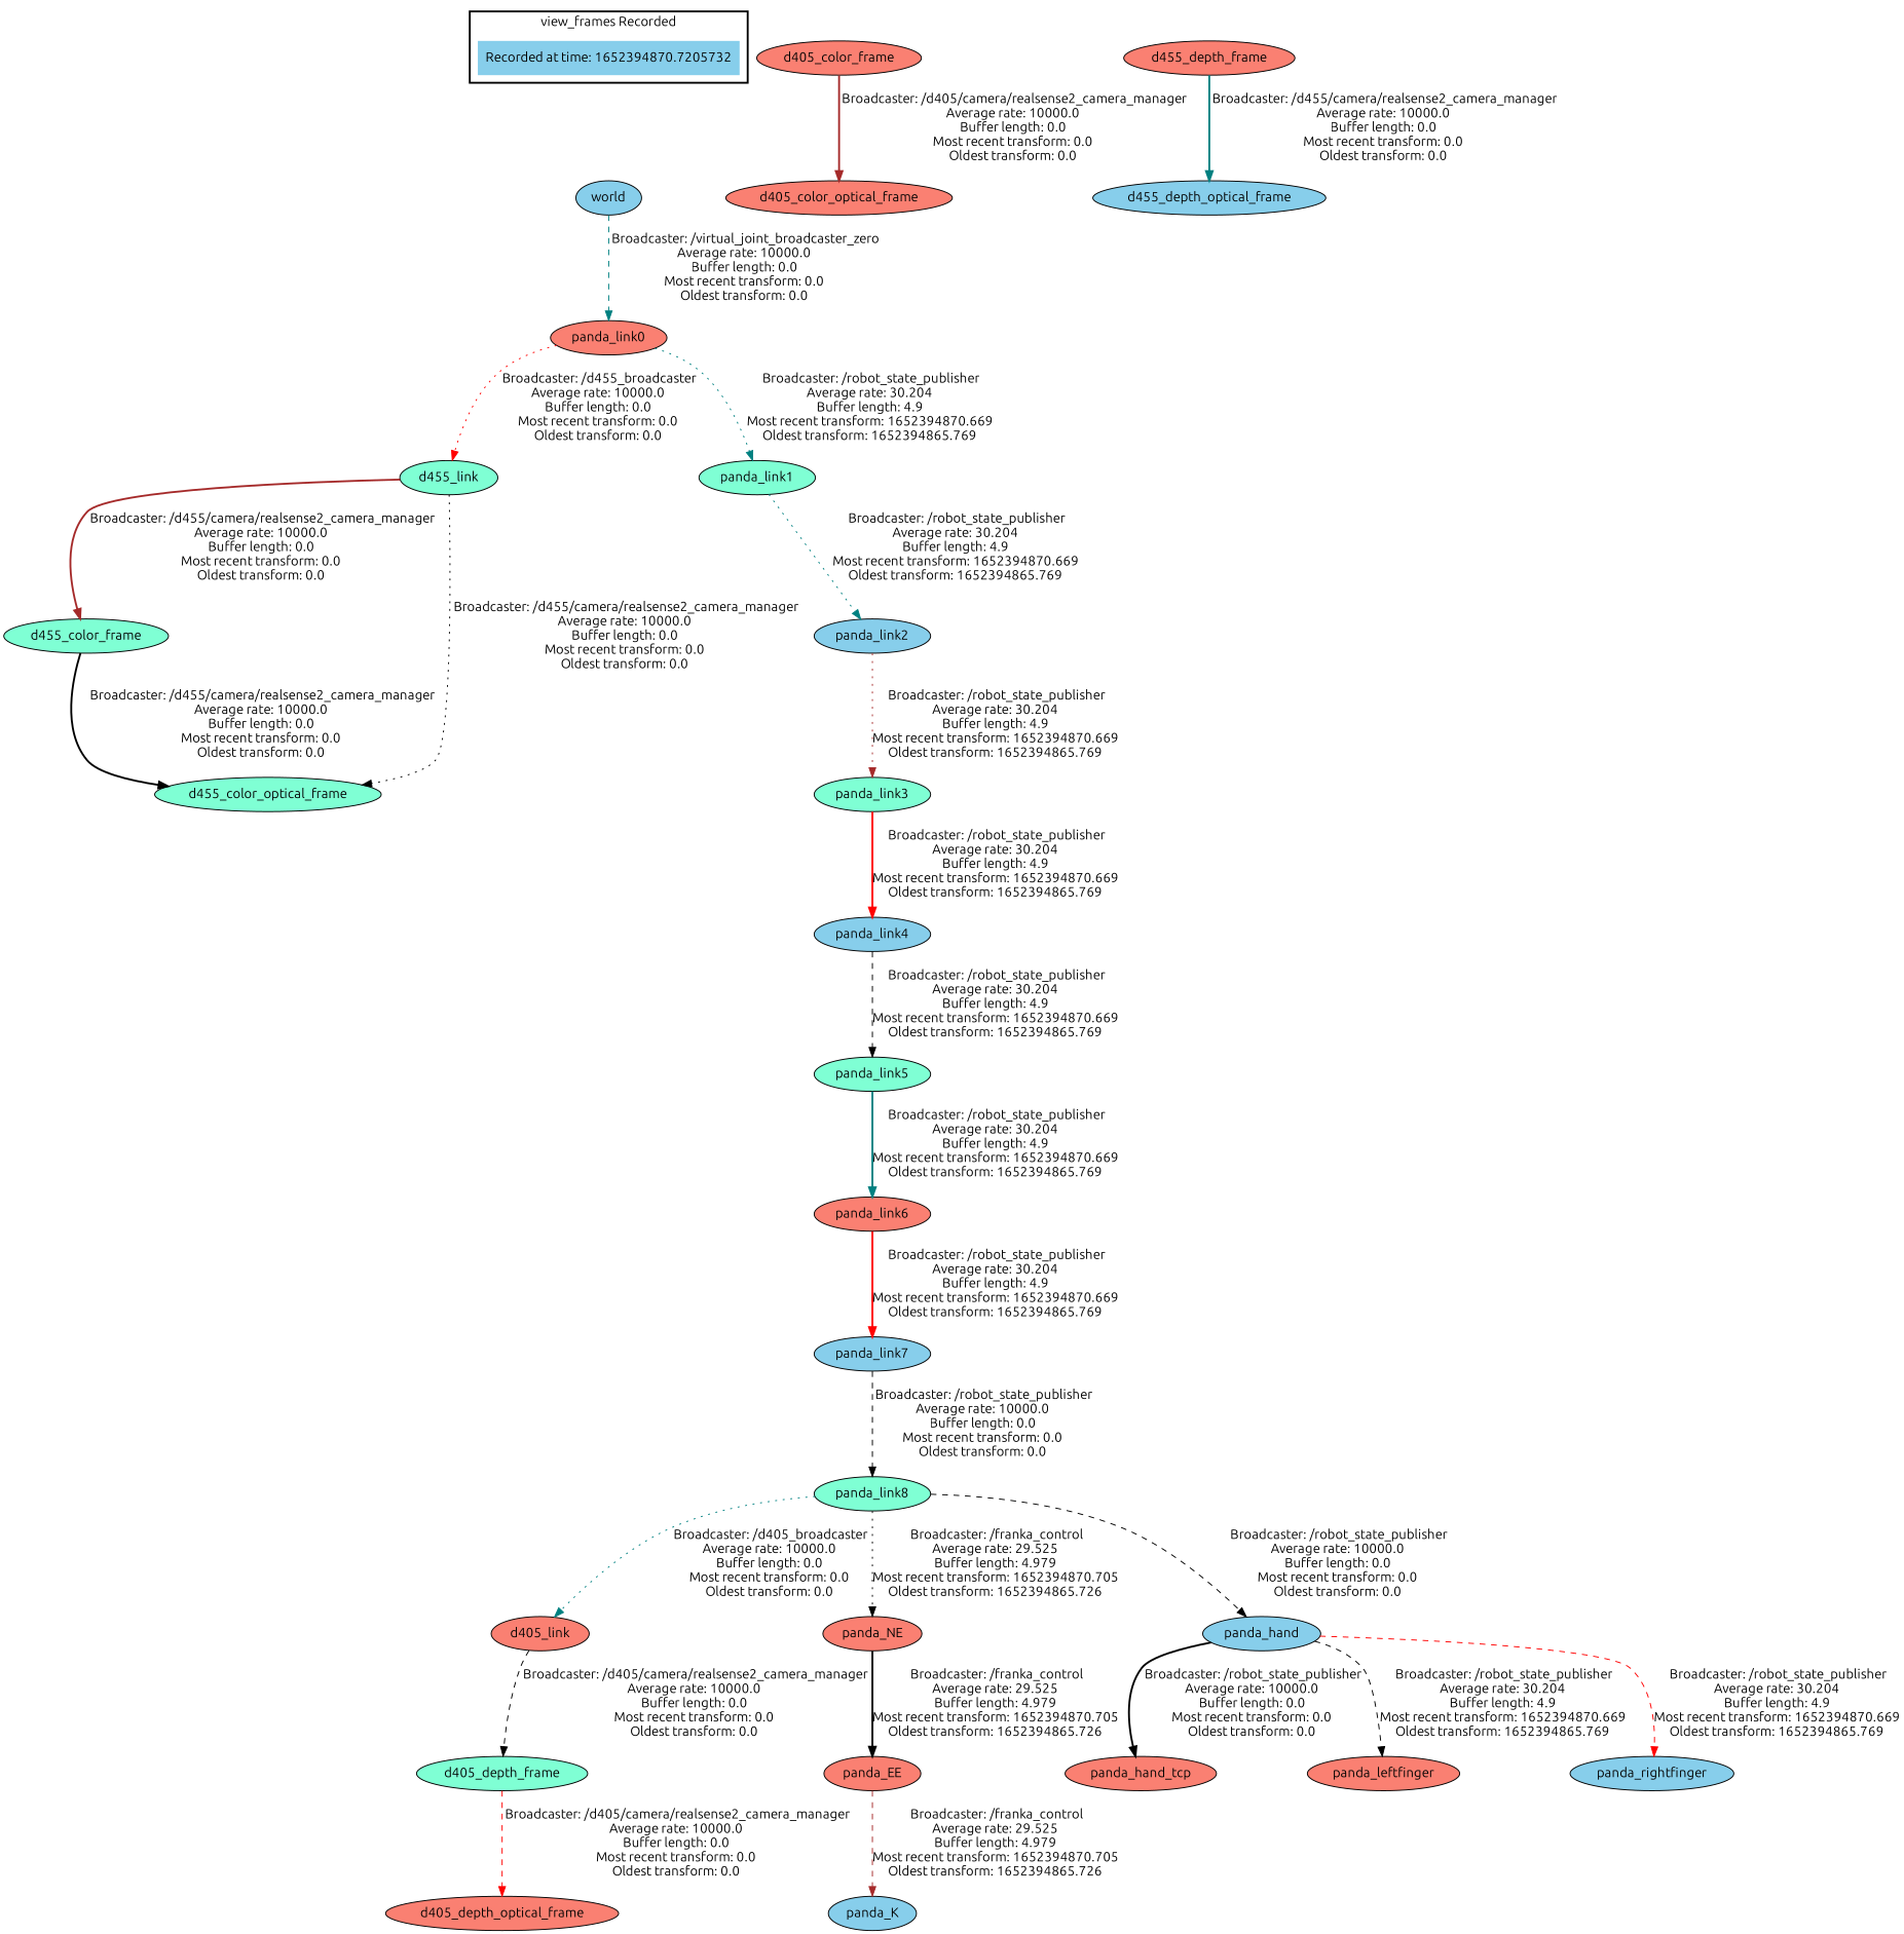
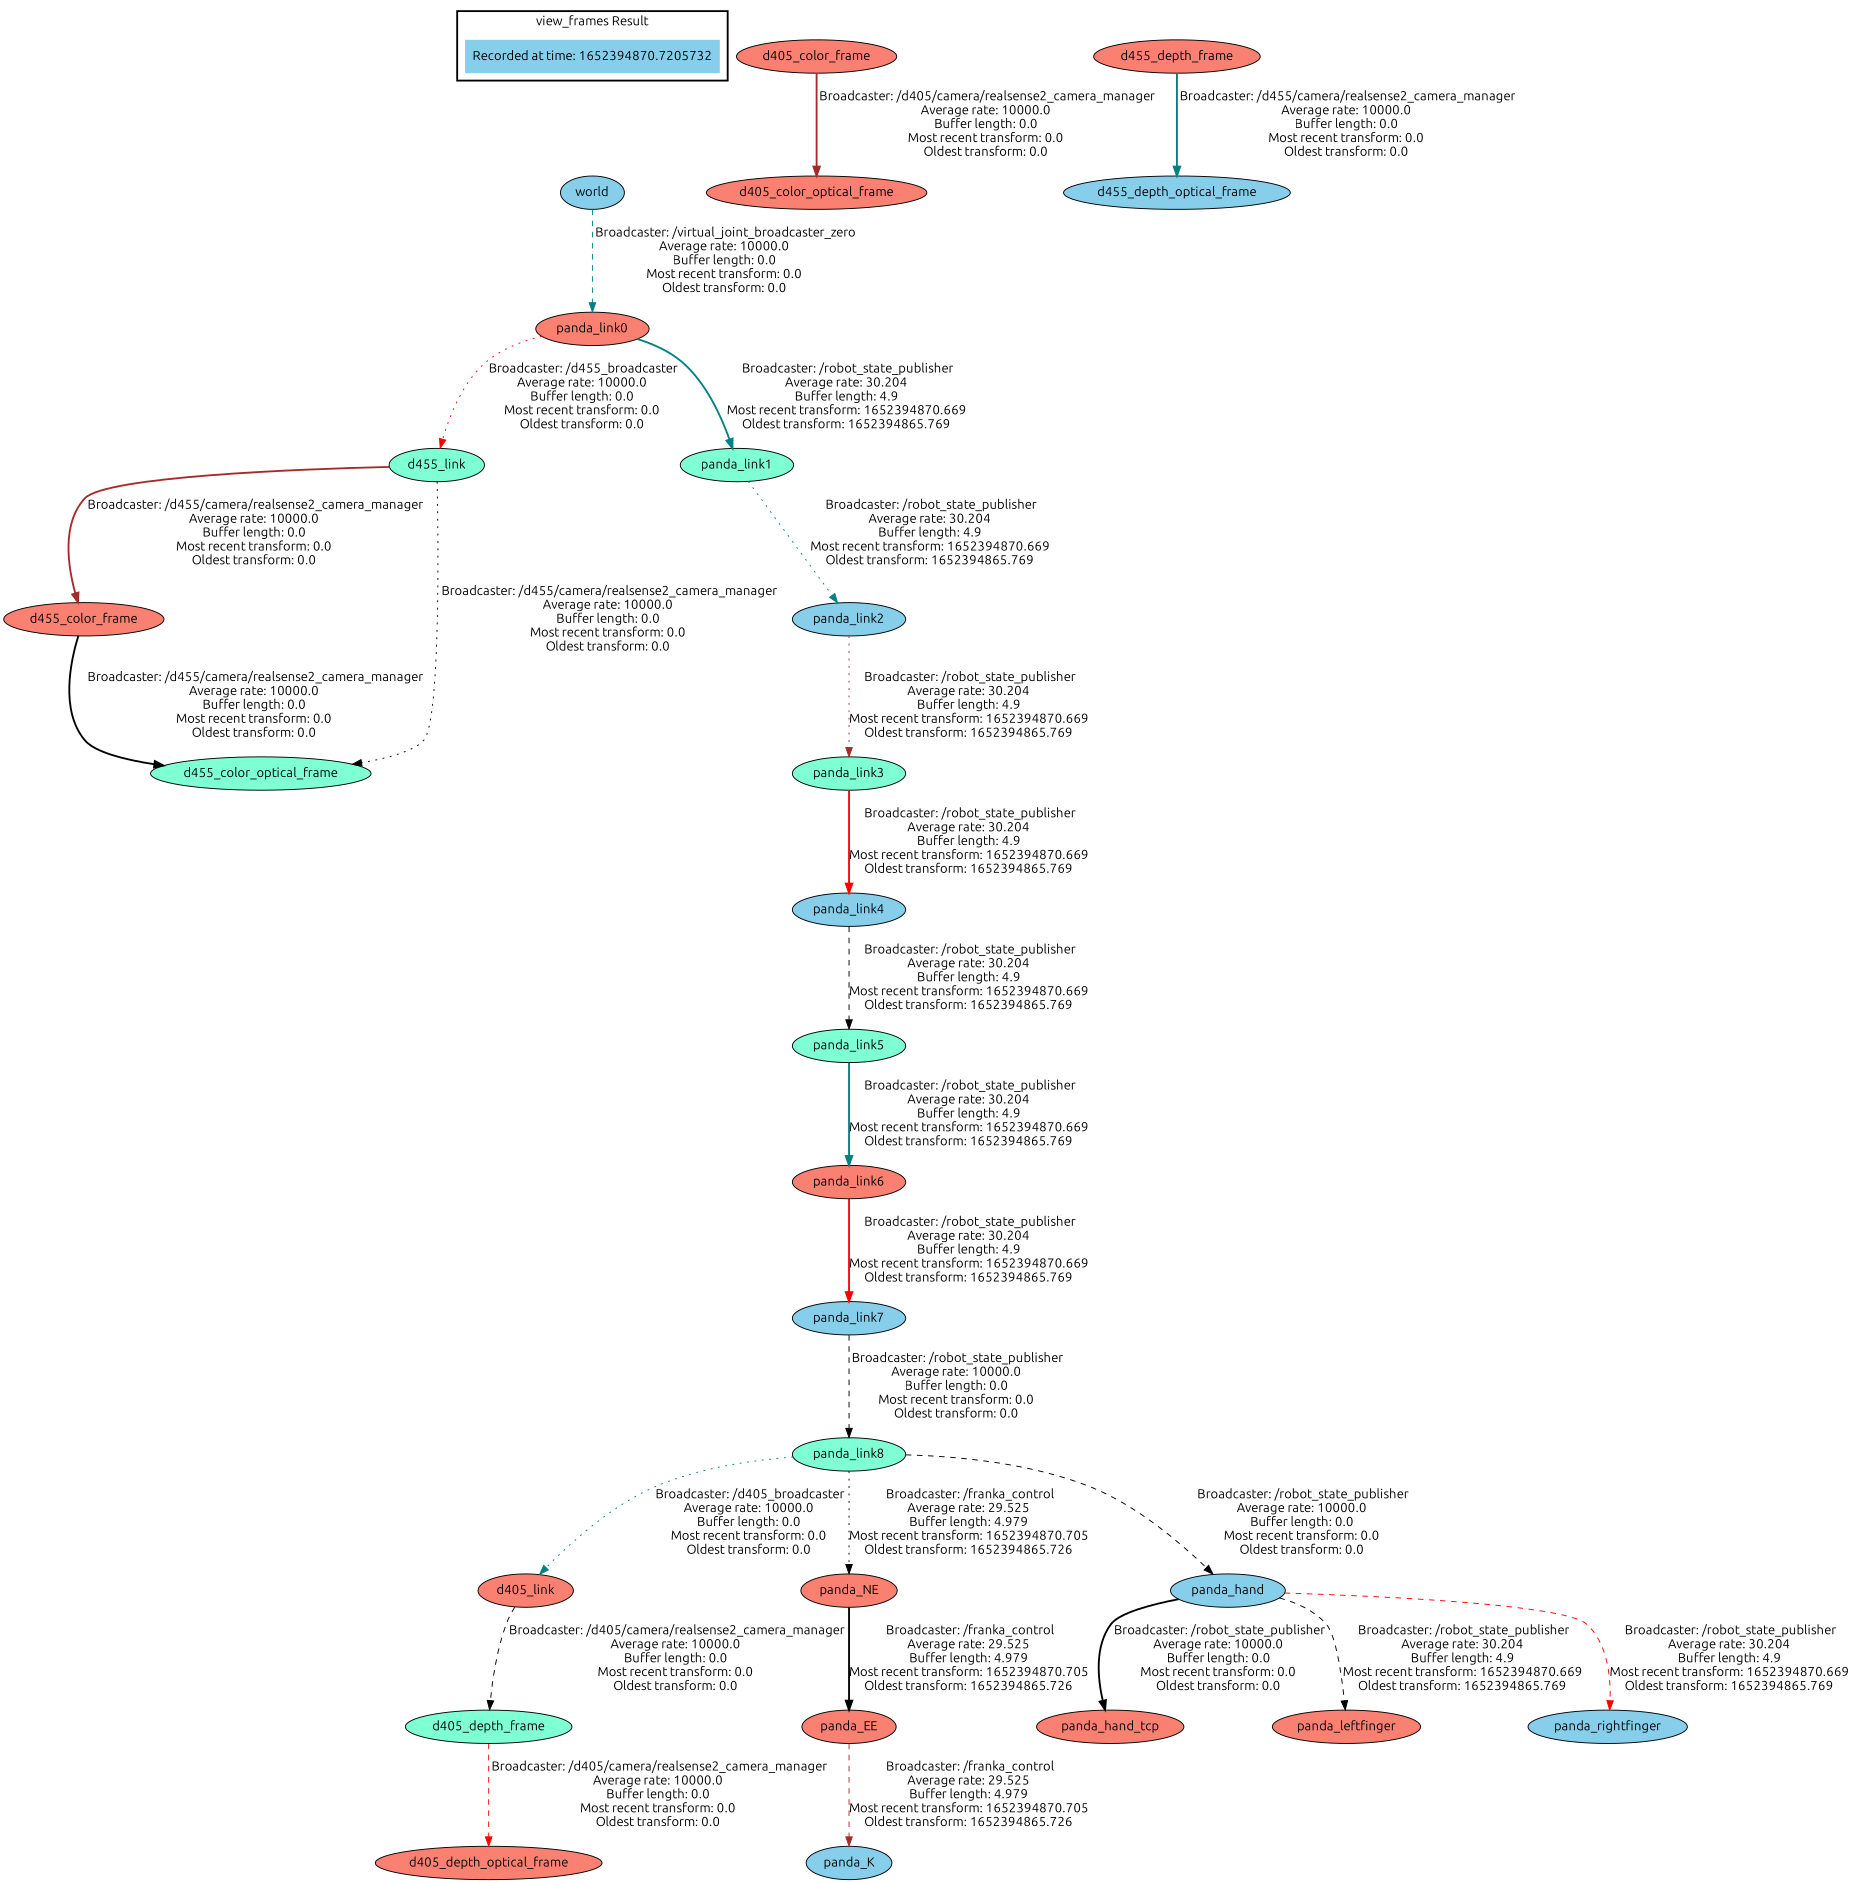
  digraph {
    fontname=Ubuntu
    node [fillcolor=salmon fontname=Ubuntu style=filled]
    edge [fontname=Ubuntu style=bold color=black]
    "Recorded at time: 1652394870.7205732" [fillcolor=skyblue shape=plaintext]
    world [fillcolor=skyblue]
    panda_link8 [fillcolor=aquamarine]
    d405_link
    panda_NE
    panda_hand [fillcolor=skyblue]
    d405_depth_frame [fillcolor=aquamarine]
    panda_EE
    panda_hand_tcp
    panda_leftfinger
    panda_rightfinger [fillcolor=skyblue]
    d405_depth_optical_frame
    d405_color_frame
    d405_color_optical_frame
    panda_link7 [fillcolor=skyblue]
    panda_link0
    d455_link [fillcolor=aquamarine]
    panda_link1 [fillcolor=aquamarine]
-   d455_color_frame [fillcolor=aquamarine]
+   d455_color_frame
    d455_color_optical_frame [fillcolor=aquamarine]
    panda_link2 [fillcolor=skyblue]
    panda_K [fillcolor=skyblue]
    d455_depth_optical_frame [fillcolor=skyblue]
    d455_depth_frame
    panda_link6
    panda_link3 [fillcolor=aquamarine]
    panda_link4 [fillcolor=skyblue]
    panda_link5 [fillcolor=aquamarine]
    subgraph cluster_1 {
      color=black
-     label="view_frames Recorded"
+     label="view_frames Result"
      style=bold
      "Recorded at time: 1652394870.7205732"
    }
    "Recorded at time: 1652394870.7205732" -> world [style=invis color=""]
    world -> panda_link0 [color=teal label=" Broadcaster: /virtual_joint_broadcaster_zero\nAverage rate: 10000.0\nBuffer length: 0.0\nMost recent transform: 0.0\nOldest transform: 0.0\n" style=dashed]
    panda_link8 -> d405_link [color=teal label=" Broadcaster: /d405_broadcaster\nAverage rate: 10000.0\nBuffer length: 0.0\nMost recent transform: 0.0\nOldest transform: 0.0\n" style=dotted]
    panda_link8 -> panda_NE [label=" Broadcaster: /franka_control\nAverage rate: 29.525\nBuffer length: 4.979\nMost recent transform: 1652394870.705\nOldest transform: 1652394865.726\n" style=dotted]
    panda_link8 -> panda_hand [label=" Broadcaster: /robot_state_publisher\nAverage rate: 10000.0\nBuffer length: 0.0\nMost recent transform: 0.0\nOldest transform: 0.0\n" style=dashed]
    d405_link -> d405_depth_frame [label=" Broadcaster: /d405/camera/realsense2_camera_manager\nAverage rate: 10000.0\nBuffer length: 0.0\nMost recent transform: 0.0\nOldest transform: 0.0\n" style=dashed]
    panda_NE -> panda_EE [label=" Broadcaster: /franka_control\nAverage rate: 29.525\nBuffer length: 4.979\nMost recent transform: 1652394870.705\nOldest transform: 1652394865.726\n"]
    panda_hand -> panda_hand_tcp [label=" Broadcaster: /robot_state_publisher\nAverage rate: 10000.0\nBuffer length: 0.0\nMost recent transform: 0.0\nOldest transform: 0.0\n"]
    panda_hand -> panda_leftfinger [label=" Broadcaster: /robot_state_publisher\nAverage rate: 30.204\nBuffer length: 4.9\nMost recent transform: 1652394870.669\nOldest transform: 1652394865.769\n" style=dashed]
    panda_hand -> panda_rightfinger [color=red label=" Broadcaster: /robot_state_publisher\nAverage rate: 30.204\nBuffer length: 4.9\nMost recent transform: 1652394870.669\nOldest transform: 1652394865.769\n" style=dashed]
    d405_depth_frame -> d405_depth_optical_frame [color=red label=" Broadcaster: /d405/camera/realsense2_camera_manager\nAverage rate: 10000.0\nBuffer length: 0.0\nMost recent transform: 0.0\nOldest transform: 0.0\n" style=dashed]
    panda_EE -> panda_K [color=brown label=" Broadcaster: /franka_control\nAverage rate: 29.525\nBuffer length: 4.979\nMost recent transform: 1652394870.705\nOldest transform: 1652394865.726\n" style=dashed]
    d405_color_frame -> d405_color_optical_frame [color=brown label=" Broadcaster: /d405/camera/realsense2_camera_manager\nAverage rate: 10000.0\nBuffer length: 0.0\nMost recent transform: 0.0\nOldest transform: 0.0\n"]
    panda_link7 -> panda_link8 [label=" Broadcaster: /robot_state_publisher\nAverage rate: 10000.0\nBuffer length: 0.0\nMost recent transform: 0.0\nOldest transform: 0.0\n" style=dashed]
    panda_link0 -> d455_link [color=red label=" Broadcaster: /d455_broadcaster\nAverage rate: 10000.0\nBuffer length: 0.0\nMost recent transform: 0.0\nOldest transform: 0.0\n" style=dotted]
-   panda_link0 -> panda_link1 [color=teal label=" Broadcaster: /robot_state_publisher\nAverage rate: 30.204\nBuffer length: 4.9\nMost recent transform: 1652394870.669\nOldest transform: 1652394865.769\n" style=dotted]
+   panda_link0 -> panda_link1 [color=teal label=" Broadcaster: /robot_state_publisher\nAverage rate: 30.204\nBuffer length: 4.9\nMost recent transform: 1652394870.669\nOldest transform: 1652394865.769\n"]
    d455_link -> d455_color_frame [color=brown label=" Broadcaster: /d455/camera/realsense2_camera_manager\nAverage rate: 10000.0\nBuffer length: 0.0\nMost recent transform: 0.0\nOldest transform: 0.0\n"]
    d455_link -> d455_color_optical_frame [label=" Broadcaster: /d455/camera/realsense2_camera_manager\nAverage rate: 10000.0\nBuffer length: 0.0\nMost recent transform: 0.0\nOldest transform: 0.0\n" style=dotted]
    panda_link1 -> panda_link2 [color=teal label=" Broadcaster: /robot_state_publisher\nAverage rate: 30.204\nBuffer length: 4.9\nMost recent transform: 1652394870.669\nOldest transform: 1652394865.769\n" style=dotted]
    d455_color_frame -> d455_color_optical_frame [label=" Broadcaster: /d455/camera/realsense2_camera_manager\nAverage rate: 10000.0\nBuffer length: 0.0\nMost recent transform: 0.0\nOldest transform: 0.0\n"]
    panda_link2 -> panda_link3 [color=brown label=" Broadcaster: /robot_state_publisher\nAverage rate: 30.204\nBuffer length: 4.9\nMost recent transform: 1652394870.669\nOldest transform: 1652394865.769\n" style=dotted]
    d455_depth_frame -> d455_depth_optical_frame [color=teal label=" Broadcaster: /d455/camera/realsense2_camera_manager\nAverage rate: 10000.0\nBuffer length: 0.0\nMost recent transform: 0.0\nOldest transform: 0.0\n"]
    panda_link6 -> panda_link7 [color=red label=" Broadcaster: /robot_state_publisher\nAverage rate: 30.204\nBuffer length: 4.9\nMost recent transform: 1652394870.669\nOldest transform: 1652394865.769\n"]
    panda_link3 -> panda_link4 [color=red label=" Broadcaster: /robot_state_publisher\nAverage rate: 30.204\nBuffer length: 4.9\nMost recent transform: 1652394870.669\nOldest transform: 1652394865.769\n"]
    panda_link4 -> panda_link5 [label=" Broadcaster: /robot_state_publisher\nAverage rate: 30.204\nBuffer length: 4.9\nMost recent transform: 1652394870.669\nOldest transform: 1652394865.769\n" style=dashed]
    panda_link5 -> panda_link6 [color=teal label=" Broadcaster: /robot_state_publisher\nAverage rate: 30.204\nBuffer length: 4.9\nMost recent transform: 1652394870.669\nOldest transform: 1652394865.769\n"]
  }
